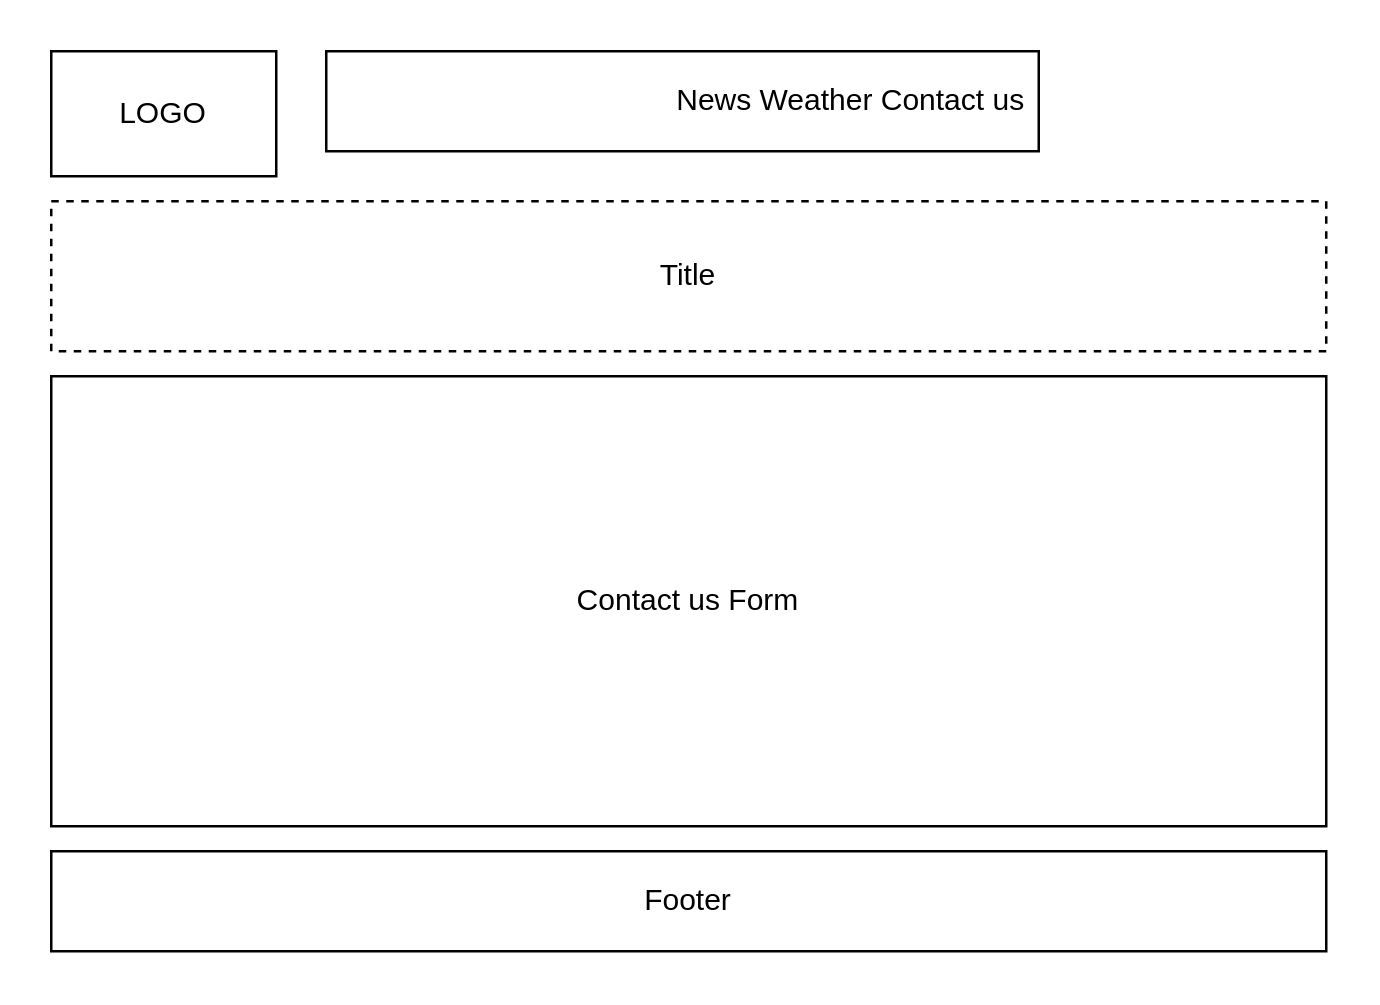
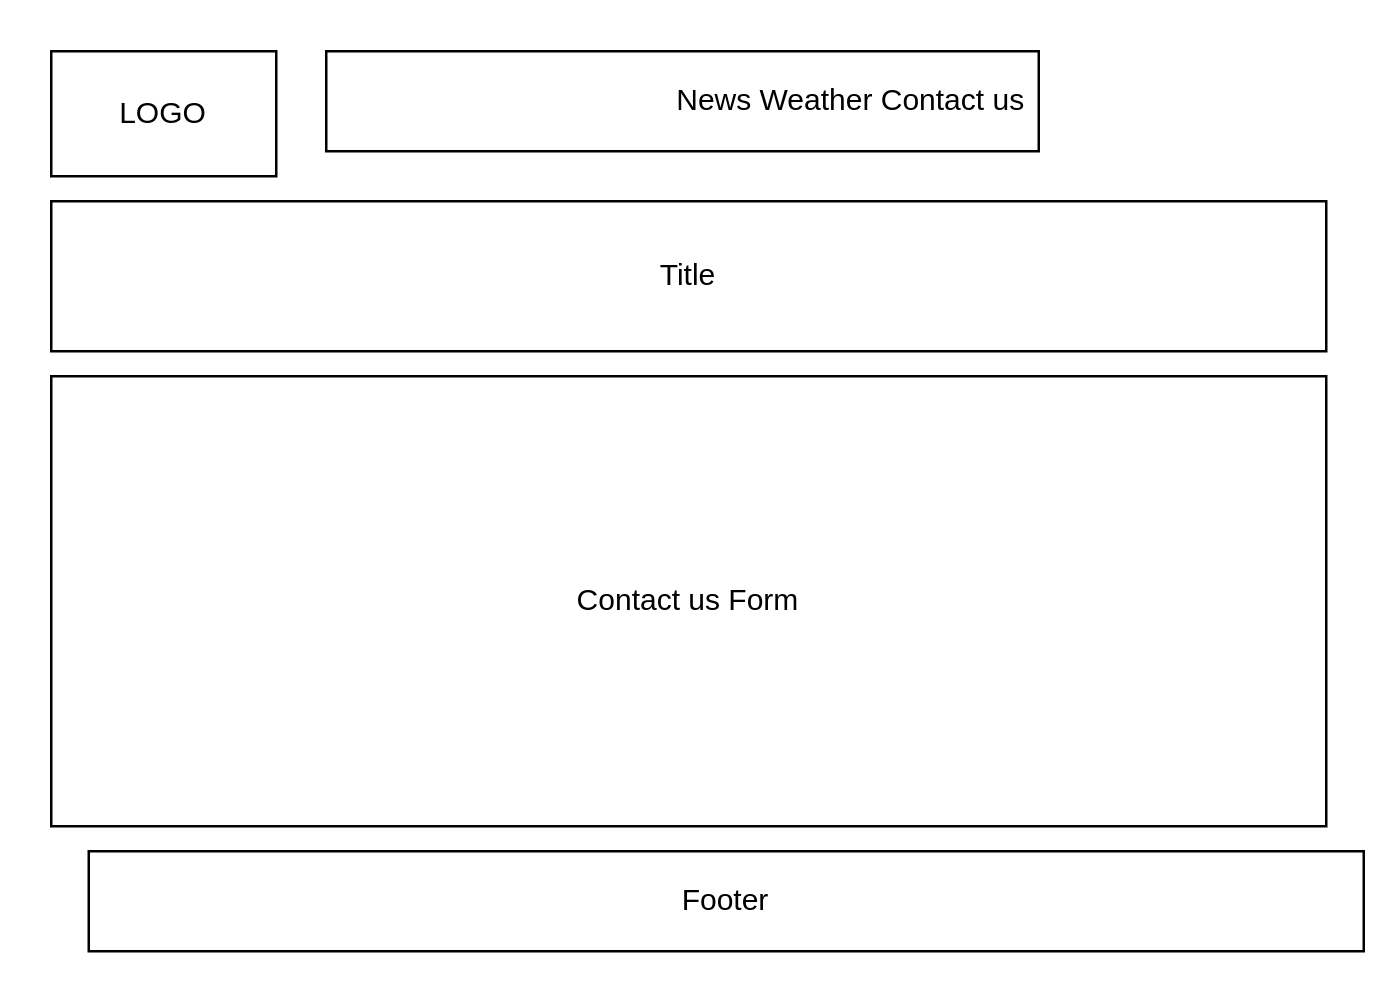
  <mxCell id="0" />
  <mxCell id="1" parent="0" />
  <mxCell id="2" value="LOGO" style="rounded=0;whiteSpace=wrap;html=1;" vertex="1" parent="1"><mxGeometry x="20" y="20" width="90" height="50" as="geometry" /></mxCell>
  <mxCell id="3" value="News Weather Contact us&amp;nbsp;" style="rounded=0;whiteSpace=wrap;html=1;align=right;" vertex="1" parent="1"><mxGeometry x="130" y="20" width="285" height="40" as="geometry" /></mxCell>
- <mxCell id="4" value="Title" style="rounded=0;whiteSpace=wrap;html=1;align=center;dashed=1;" vertex="1" parent="1"><mxGeometry x="20" y="80" width="510" height="60" as="geometry" /></mxCell>
+ <mxCell id="4" value="Title" style="rounded=0;whiteSpace=wrap;html=1;align=center;" vertex="1" parent="1"><mxGeometry x="20" y="80" width="510" height="60" as="geometry" /></mxCell>
  <mxCell id="5" value="Contact us Form" style="rounded=0;whiteSpace=wrap;html=1;align=center;" vertex="1" parent="1"><mxGeometry x="20" y="150" width="510" height="180" as="geometry" /></mxCell>
- <mxCell id="6" value="Footer" style="rounded=0;whiteSpace=wrap;html=1;align=center;" vertex="1" parent="1"><mxGeometry x="20" y="340" width="510" height="40" as="geometry" /></mxCell>
+ <mxCell id="6" value="Footer" style="rounded=0;whiteSpace=wrap;html=1;align=center;" vertex="1" parent="1"><mxGeometry x="35" y="340" width="510" height="40" as="geometry" /></mxCell>
